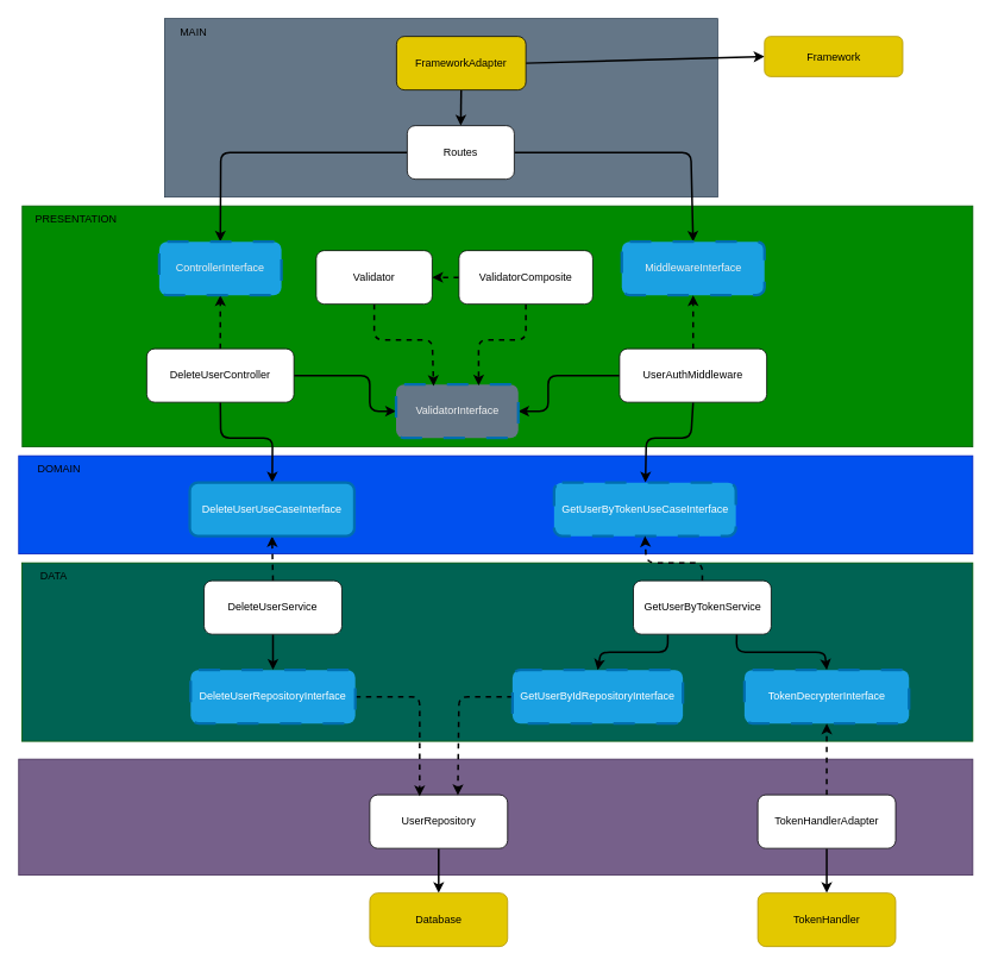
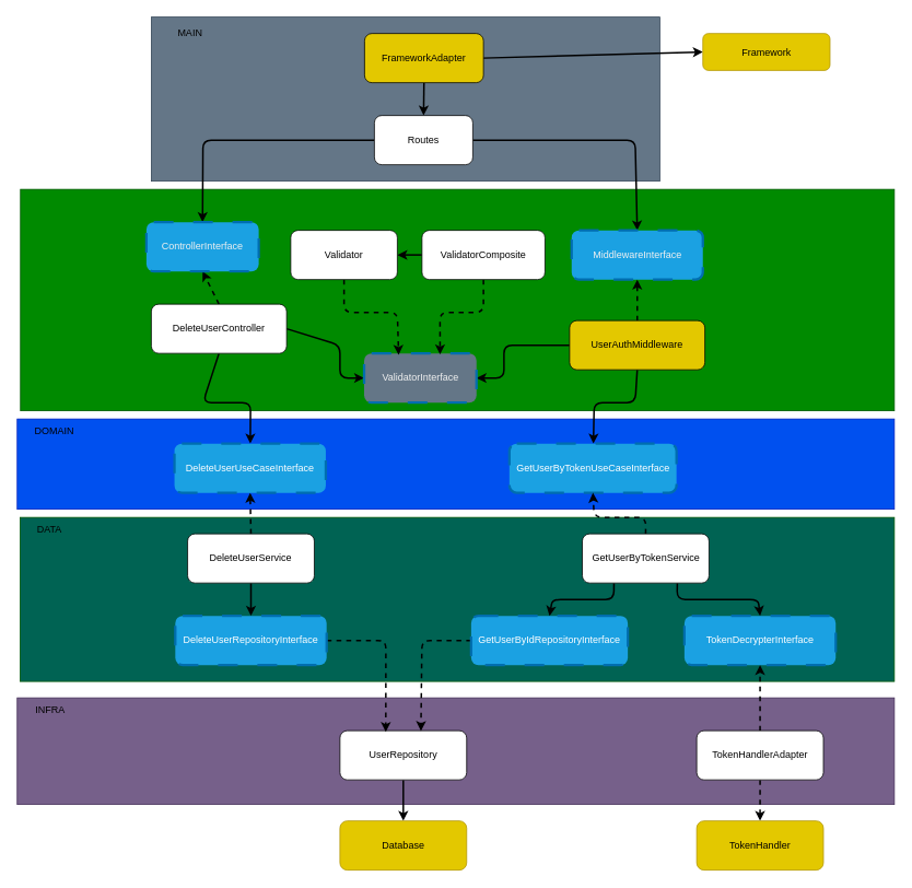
  <mxCell id="0" />
  <mxCell id="1" parent="0" />
  <mxCell id="2" value="" style="rounded=0;whiteSpace=wrap;html=1;fillColor=#006353;fontColor=#ffffff;strokeColor=#005700;" parent="1" vertex="1"><mxGeometry x="24" y="630" width="1066" height="200" as="geometry" /></mxCell>
  <mxCell id="3" value="" style="rounded=0;whiteSpace=wrap;html=1;fillColor=#76608a;fontColor=#ffffff;strokeColor=#432D57;" parent="1" vertex="1"><mxGeometry x="20.5" y="850" width="1069.5" height="130" as="geometry" /></mxCell>
  <mxCell id="4" value="" style="rounded=0;whiteSpace=wrap;html=1;fillColor=#0050ef;fontColor=#ffffff;strokeColor=#001DBC;" parent="1" vertex="1"><mxGeometry x="20.5" y="510" width="1069.5" height="110" as="geometry" /></mxCell>
  <mxCell id="5" value="" style="rounded=0;whiteSpace=wrap;html=1;fillColor=#008a00;fontColor=#ffffff;strokeColor=#005700;" parent="1" vertex="1"><mxGeometry x="24.5" y="230" width="1065.5" height="270" as="geometry" /></mxCell>
  <mxCell id="6" value="" style="rounded=0;whiteSpace=wrap;html=1;fillColor=#647687;fontColor=#ffffff;strokeColor=#314354;" parent="1" vertex="1"><mxGeometry x="184" y="20" width="620" height="200" as="geometry" /></mxCell>
  <mxCell id="7" style="edgeStyle=none;html=1;exitX=0.5;exitY=1;exitDx=0;exitDy=0;entryX=0.5;entryY=0;entryDx=0;entryDy=0;strokeWidth=2;" parent="1" source="9" target="12" edge="1"><mxGeometry relative="1" as="geometry" /></mxCell>
  <mxCell id="8" style="edgeStyle=none;html=1;exitX=1;exitY=0.5;exitDx=0;exitDy=0;entryX=0;entryY=0.5;entryDx=0;entryDy=0;strokeWidth=2;" parent="1" source="9" target="31" edge="1"><mxGeometry relative="1" as="geometry" /></mxCell>
  <mxCell id="9" value="FrameworkAdapter" style="rounded=1;whiteSpace=wrap;html=1;fillColor=#e3c800;" parent="1" vertex="1"><mxGeometry x="444" y="40" width="145" height="60" as="geometry" /></mxCell>
  <mxCell id="10" style="edgeStyle=none;html=1;exitX=0;exitY=0.5;exitDx=0;exitDy=0;entryX=0.5;entryY=0;entryDx=0;entryDy=0;strokeWidth=2;" parent="1" source="12" target="30" edge="1"><mxGeometry relative="1" as="geometry"><Array as="points"><mxPoint x="247" y="170" /></Array></mxGeometry></mxCell>
  <mxCell id="11" style="edgeStyle=none;html=1;exitX=1;exitY=0.5;exitDx=0;exitDy=0;entryX=0.5;entryY=0;entryDx=0;entryDy=0;strokeWidth=2;" parent="1" source="12" target="32" edge="1"><mxGeometry relative="1" as="geometry"><Array as="points"><mxPoint x="774" y="170" /></Array></mxGeometry></mxCell>
  <mxCell id="12" value="Routes" style="rounded=1;whiteSpace=wrap;html=1;" parent="1" vertex="1"><mxGeometry x="456" y="140" width="120" height="60" as="geometry" /></mxCell>
  <mxCell id="13" style="edgeStyle=none;html=1;exitX=0.5;exitY=1;exitDx=0;exitDy=0;strokeWidth=2;" parent="1" source="16" target="29" edge="1"><mxGeometry relative="1" as="geometry"><Array as="points"><mxPoint x="247" y="490" /><mxPoint x="305" y="490" /></Array></mxGeometry></mxCell>
  <mxCell id="14" style="edgeStyle=none;html=1;exitX=0.5;exitY=0;exitDx=0;exitDy=0;entryX=0.5;entryY=1;entryDx=0;entryDy=0;dashed=1;strokeWidth=2;" parent="1" source="16" target="30" edge="1"><mxGeometry relative="1" as="geometry" /></mxCell>
  <mxCell id="15" style="edgeStyle=none;html=1;exitX=1;exitY=0.5;exitDx=0;exitDy=0;entryX=0;entryY=0.5;entryDx=0;entryDy=0;strokeWidth=2;" parent="1" source="16" target="37" edge="1"><mxGeometry relative="1" as="geometry"><Array as="points"><mxPoint x="414" y="420" /><mxPoint x="414" y="460" /></Array></mxGeometry></mxCell>
- <mxCell id="16" value="DeleteUserController" style="rounded=1;whiteSpace=wrap;html=1;" parent="1" vertex="1"><mxGeometry x="164" y="390" width="165" height="60" as="geometry" /></mxCell>
+ <mxCell id="16" value="DeleteUserController" style="rounded=1;whiteSpace=wrap;html=1;" parent="1" vertex="1"><mxGeometry x="184" y="370" width="165" height="60" as="geometry" /></mxCell>
  <mxCell id="17" style="edgeStyle=none;html=1;exitX=0.5;exitY=0;exitDx=0;exitDy=0;entryX=0.5;entryY=1;entryDx=0;entryDy=0;strokeWidth=2;dashed=1;" parent="1" source="19" target="29" edge="1"><mxGeometry relative="1" as="geometry" /></mxCell>
  <mxCell id="18" style="edgeStyle=none;html=1;exitX=0.5;exitY=1;exitDx=0;exitDy=0;strokeWidth=2;" parent="1" source="19" target="28" edge="1"><mxGeometry relative="1" as="geometry" /></mxCell>
  <mxCell id="19" value="DeleteUserService" style="rounded=1;whiteSpace=wrap;html=1;" parent="1" vertex="1"><mxGeometry x="228.25" y="650" width="154.5" height="60" as="geometry" /></mxCell>
  <mxCell id="20" style="edgeStyle=none;html=1;exitX=0.5;exitY=1;exitDx=0;exitDy=0;strokeWidth=2;" parent="1" source="21" target="22" edge="1"><mxGeometry relative="1" as="geometry" /></mxCell>
  <mxCell id="21" value="UserRepository" style="rounded=1;whiteSpace=wrap;html=1;" parent="1" vertex="1"><mxGeometry x="414" y="890" width="154.5" height="60" as="geometry" /></mxCell>
  <mxCell id="22" value="Database" style="rounded=1;whiteSpace=wrap;html=1;fillColor=#e3c800;fontColor=#000000;strokeColor=#B09500;" parent="1" vertex="1"><mxGeometry x="414" y="1000" width="154.5" height="60" as="geometry" /></mxCell>
- <mxCell id="23" value="MAIN" style="text;html=1;strokeColor=none;fillColor=none;align=center;verticalAlign=middle;whiteSpace=wrap;rounded=0;" parent="1" vertex="1"><mxGeometry x="184" y="20" width="65" height="30" as="geometry" /></mxCell>
- <mxCell id="24" value="PRESENTATION" style="text;html=1;strokeColor=none;fillColor=none;align=center;verticalAlign=middle;whiteSpace=wrap;rounded=0;" parent="1" vertex="1"><mxGeometry x="24.5" y="230" width="120" height="30" as="geometry" /></mxCell>
+ <mxCell id="23" value="MAIN" style="text;html=1;strokeColor=none;fillColor=none;align=center;verticalAlign=middle;whiteSpace=wrap;rounded=0;" parent="1" vertex="1"><mxGeometry x="199" y="25" width="65" height="30" as="geometry" /></mxCell>
  <mxCell id="25" value="DOMAIN" style="text;html=1;strokeColor=none;fillColor=none;align=center;verticalAlign=middle;whiteSpace=wrap;rounded=0;" parent="1" vertex="1"><mxGeometry x="20.5" y="510" width="90" height="30" as="geometry" /></mxCell>
+ <mxCell id="26" value="INFRA" style="text;html=1;strokeColor=none;fillColor=none;align=center;verticalAlign=middle;whiteSpace=wrap;rounded=0;" parent="1" vertex="1"><mxGeometry x="20.5" y="850" width="80" height="30" as="geometry" /></mxCell>
  <mxCell id="27" style="edgeStyle=none;html=1;exitX=1;exitY=0.5;exitDx=0;exitDy=0;entryX=0.362;entryY=0.025;entryDx=0;entryDy=0;entryPerimeter=0;dashed=1;strokeWidth=2;" parent="1" source="28" target="21" edge="1"><mxGeometry relative="1" as="geometry"><Array as="points"><mxPoint x="470" y="780" /></Array></mxGeometry></mxCell>
  <mxCell id="28" value="DeleteUserRepositoryInterface" style="rounded=1;whiteSpace=wrap;html=1;dashed=1;dashPattern=8 8;strokeWidth=3;fillColor=#1ba1e2;fontColor=#ffffff;strokeColor=#006EAF;" parent="1" vertex="1"><mxGeometry x="213.25" y="750" width="184.5" height="60" as="geometry" /></mxCell>
- <mxCell id="29" value="DeleteUserUseCaseInterface" style="rounded=1;whiteSpace=wrap;html=1;dashed=0;dashPattern=8 8;strokeWidth=3;fillColor=#1ba1e2;fontColor=#ffffff;strokeColor=#006EAF;" parent="1" vertex="1"><mxGeometry x="212.25" y="540" width="184.5" height="60" as="geometry" /></mxCell>
+ <mxCell id="29" value="DeleteUserUseCaseInterface" style="rounded=1;whiteSpace=wrap;html=1;dashed=1;dashPattern=8 8;strokeWidth=3;fillColor=#1ba1e2;fontColor=#ffffff;strokeColor=#006EAF;" parent="1" vertex="1"><mxGeometry x="212.25" y="540" width="184.5" height="60" as="geometry" /></mxCell>
  <mxCell id="30" value="&lt;span style=&quot;color: rgb(240, 240, 240);&quot;&gt;ControllerInterface&lt;/span&gt;" style="rounded=1;whiteSpace=wrap;html=1;dashed=1;dashPattern=8 8;strokeWidth=3;fillColor=#1ba1e2;fontColor=#ffffff;strokeColor=#006EAF;" parent="1" vertex="1"><mxGeometry x="178" y="270" width="137" height="60" as="geometry" /></mxCell>
  <mxCell id="31" value="Framework" style="rounded=1;whiteSpace=wrap;html=1;fillColor=#e3c800;fontColor=#000000;strokeColor=#B09500;" parent="1" vertex="1"><mxGeometry x="856.5" y="40" width="155" height="45" as="geometry" /></mxCell>
- <mxCell id="32" value="&lt;span style=&quot;color: rgb(240, 240, 240);&quot;&gt;MiddlewareInterface&lt;/span&gt;" style="rounded=1;whiteSpace=wrap;html=1;dashed=1;dashPattern=8 8;strokeWidth=3;fillColor=#1ba1e2;fontColor=#ffffff;strokeColor=#006EAF;" parent="1" vertex="1"><mxGeometry x="696.5" y="270" width="160" height="60" as="geometry" /></mxCell>
+ <mxCell id="32" value="&lt;span style=&quot;color: rgb(240, 240, 240);&quot;&gt;MiddlewareInterface&lt;/span&gt;" style="rounded=1;whiteSpace=wrap;html=1;dashed=1;dashPattern=8 8;strokeWidth=3;fillColor=#1ba1e2;fontColor=#ffffff;strokeColor=#006EAF;" parent="1" vertex="1"><mxGeometry x="696.5" y="280" width="160" height="60" as="geometry" /></mxCell>
  <mxCell id="33" style="edgeStyle=none;html=1;exitX=0.5;exitY=0;exitDx=0;exitDy=0;entryX=0.5;entryY=1;entryDx=0;entryDy=0;strokeWidth=2;dashed=1;" parent="1" source="36" target="32" edge="1"><mxGeometry relative="1" as="geometry" /></mxCell>
  <mxCell id="34" style="edgeStyle=none;html=1;exitX=0;exitY=0.5;exitDx=0;exitDy=0;entryX=1;entryY=0.5;entryDx=0;entryDy=0;strokeWidth=2;" parent="1" source="36" target="37" edge="1"><mxGeometry relative="1" as="geometry"><Array as="points"><mxPoint x="614" y="420" /><mxPoint x="614" y="460" /></Array></mxGeometry></mxCell>
  <mxCell id="35" style="edgeStyle=none;html=1;exitX=0.5;exitY=1;exitDx=0;exitDy=0;strokeWidth=2;" parent="1" source="36" target="38" edge="1"><mxGeometry relative="1" as="geometry"><Array as="points"><mxPoint x="774" y="490" /><mxPoint x="724" y="490" /></Array></mxGeometry></mxCell>
- <mxCell id="36" value="UserAuthMiddleware" style="rounded=1;whiteSpace=wrap;html=1;" parent="1" vertex="1"><mxGeometry x="694" y="390" width="165" height="60" as="geometry" /></mxCell>
+ <mxCell id="36" value="UserAuthMiddleware" style="rounded=1;whiteSpace=wrap;html=1;fillColor=#e3c800;" parent="1" vertex="1"><mxGeometry x="694" y="390" width="165" height="60" as="geometry" /></mxCell>
  <mxCell id="37" value="&lt;span style=&quot;color: rgb(240, 240, 240);&quot;&gt;ValidatorInterface&lt;/span&gt;" style="rounded=1;whiteSpace=wrap;html=1;dashed=1;dashPattern=8 8;strokeWidth=3;fillColor=#647687;fontColor=#ffffff;strokeColor=#006EAF;" parent="1" vertex="1"><mxGeometry x="443.5" y="430" width="137" height="60" as="geometry" /></mxCell>
  <mxCell id="38" value="GetUserByTokenUseCaseInterface" style="rounded=1;whiteSpace=wrap;html=1;dashed=1;dashPattern=8 8;strokeWidth=3;fillColor=#1ba1e2;fontColor=#ffffff;strokeColor=#006EAF;" parent="1" vertex="1"><mxGeometry x="620.63" y="540" width="203.75" height="60" as="geometry" /></mxCell>
  <mxCell id="39" style="edgeStyle=none;html=1;exitX=0.5;exitY=0;exitDx=0;exitDy=0;entryX=0.5;entryY=1;entryDx=0;entryDy=0;strokeWidth=2;dashed=1;" parent="1" source="42" target="38" edge="1"><mxGeometry relative="1" as="geometry"><Array as="points"><mxPoint x="787" y="630" /><mxPoint x="724" y="630" /></Array></mxGeometry></mxCell>
  <mxCell id="40" style="edgeStyle=none;html=1;exitX=0.25;exitY=1;exitDx=0;exitDy=0;entryX=0.5;entryY=0;entryDx=0;entryDy=0;strokeWidth=2;" parent="1" source="42" target="45" edge="1"><mxGeometry relative="1" as="geometry"><Array as="points"><mxPoint x="748" y="730" /><mxPoint x="673" y="730" /></Array></mxGeometry></mxCell>
  <mxCell id="41" style="edgeStyle=none;html=1;exitX=0.75;exitY=1;exitDx=0;exitDy=0;entryX=0.5;entryY=0;entryDx=0;entryDy=0;strokeWidth=2;" parent="1" source="42" target="43" edge="1"><mxGeometry relative="1" as="geometry"><Array as="points"><mxPoint x="825" y="730" /><mxPoint x="924" y="730" /></Array></mxGeometry></mxCell>
  <mxCell id="42" value="GetUserByTokenService" style="rounded=1;whiteSpace=wrap;html=1;" parent="1" vertex="1"><mxGeometry x="709.5" y="650" width="154.5" height="60" as="geometry" /></mxCell>
  <mxCell id="43" value="TokenDecrypterInterface" style="rounded=1;whiteSpace=wrap;html=1;dashed=1;dashPattern=8 8;strokeWidth=3;fillColor=#1ba1e2;fontColor=#ffffff;strokeColor=#006EAF;" parent="1" vertex="1"><mxGeometry x="834" y="750" width="184.5" height="60" as="geometry" /></mxCell>
  <mxCell id="44" style="edgeStyle=none;html=1;exitX=0;exitY=0.5;exitDx=0;exitDy=0;entryX=0.639;entryY=0.007;entryDx=0;entryDy=0;entryPerimeter=0;dashed=1;strokeWidth=2;" parent="1" source="45" target="21" edge="1"><mxGeometry relative="1" as="geometry"><Array as="points"><mxPoint x="514" y="780" /></Array></mxGeometry></mxCell>
  <mxCell id="45" value="GetUserByIdRepositoryInterface" style="rounded=1;whiteSpace=wrap;html=1;dashed=1;dashPattern=8 8;strokeWidth=3;fillColor=#1ba1e2;fontColor=#ffffff;strokeColor=#006EAF;" parent="1" vertex="1"><mxGeometry x="574" y="750" width="191" height="60" as="geometry" /></mxCell>
  <mxCell id="46" style="edgeStyle=none;html=1;exitX=0.5;exitY=0;exitDx=0;exitDy=0;entryX=0.5;entryY=1;entryDx=0;entryDy=0;strokeWidth=2;dashed=1;" parent="1" source="48" target="43" edge="1"><mxGeometry relative="1" as="geometry" /></mxCell>
- <mxCell id="47" style="edgeStyle=none;html=1;exitX=0.5;exitY=1;exitDx=0;exitDy=0;entryX=0.5;entryY=0;entryDx=0;entryDy=0;strokeWidth=2;" parent="1" source="48" target="49" edge="1"><mxGeometry relative="1" as="geometry" /></mxCell>
+ <mxCell id="47" style="edgeStyle=none;html=1;exitX=0.5;exitY=1;exitDx=0;exitDy=0;entryX=0.5;entryY=0;entryDx=0;entryDy=0;strokeWidth=2;dashed=1;" parent="1" source="48" target="49" edge="1"><mxGeometry relative="1" as="geometry" /></mxCell>
  <mxCell id="48" value="TokenHandlerAdapter" style="rounded=1;whiteSpace=wrap;html=1;" parent="1" vertex="1"><mxGeometry x="849" y="890" width="154.5" height="60" as="geometry" /></mxCell>
  <mxCell id="49" value="TokenHandler" style="rounded=1;whiteSpace=wrap;html=1;fillColor=#e3c800;fontColor=#000000;strokeColor=#B09500;" parent="1" vertex="1"><mxGeometry x="849" y="1000" width="154.5" height="60" as="geometry" /></mxCell>
  <mxCell id="50" style="edgeStyle=none;html=1;exitX=0.5;exitY=1;exitDx=0;exitDy=0;dashed=1;strokeWidth=2;entryX=0.676;entryY=0.02;entryDx=0;entryDy=0;entryPerimeter=0;" parent="1" source="52" target="37" edge="1"><mxGeometry relative="1" as="geometry"><Array as="points"><mxPoint x="589" y="380" /><mxPoint x="536" y="380" /></Array></mxGeometry></mxCell>
- <mxCell id="51" style="edgeStyle=none;html=1;exitX=0;exitY=0.5;exitDx=0;exitDy=0;entryX=1;entryY=0.5;entryDx=0;entryDy=0;strokeWidth=2;dashed=1;" parent="1" source="52" target="54" edge="1"><mxGeometry relative="1" as="geometry" /></mxCell>
+ <mxCell id="51" style="edgeStyle=none;html=1;exitX=0;exitY=0.5;exitDx=0;exitDy=0;entryX=1;entryY=0.5;entryDx=0;entryDy=0;strokeWidth=2;" parent="1" source="52" target="54" edge="1"><mxGeometry relative="1" as="geometry" /></mxCell>
  <mxCell id="52" value="ValidatorComposite" style="rounded=1;whiteSpace=wrap;html=1;" parent="1" vertex="1"><mxGeometry x="514" y="280" width="150" height="60" as="geometry" /></mxCell>
  <mxCell id="53" style="edgeStyle=none;html=1;exitX=0.5;exitY=1;exitDx=0;exitDy=0;entryX=0.307;entryY=0.03;entryDx=0;entryDy=0;entryPerimeter=0;dashed=1;strokeWidth=2;" parent="1" source="54" target="37" edge="1"><mxGeometry relative="1" as="geometry"><Array as="points"><mxPoint x="419" y="380" /><mxPoint x="484" y="380" /></Array></mxGeometry></mxCell>
  <mxCell id="54" value="Validator" style="rounded=1;whiteSpace=wrap;html=1;" parent="1" vertex="1"><mxGeometry x="354" y="280" width="130" height="60" as="geometry" /></mxCell>
  <mxCell id="55" value="DATA" style="text;html=1;strokeColor=none;fillColor=none;align=center;verticalAlign=middle;whiteSpace=wrap;rounded=0;" parent="1" vertex="1"><mxGeometry x="24.5" y="630" width="69.5" height="30" as="geometry" /></mxCell>
